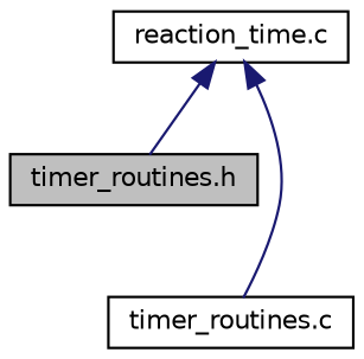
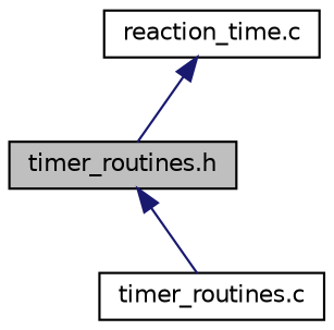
  digraph {
    node [color=black fillcolor=white fontname=Helvetica fontsize=10 shape=record style=filled]
    edge [color=midnightblue dir=back fontname=Helvetica fontsize=10 labelfontname=Helvetica labelfontsize=10 style=solid]
    n1 [fillcolor=grey75 fontcolor=black height=0.2 label="timer_routines.h" width=0.4]
    n2 [height=0.2 label="timer_routines.c" width=0.4]
    n3 [height=0.2 label="reaction_time.c" width=0.4]
-   n3 -> n2
+   n1 -> n2
    n3 -> n1
  }
